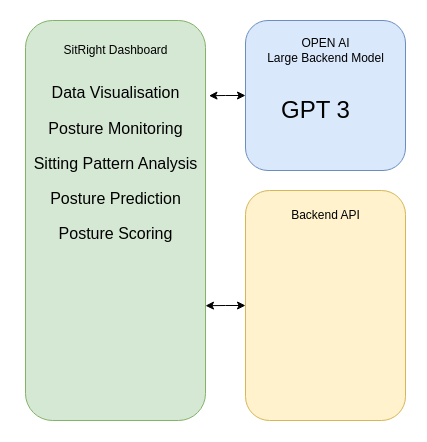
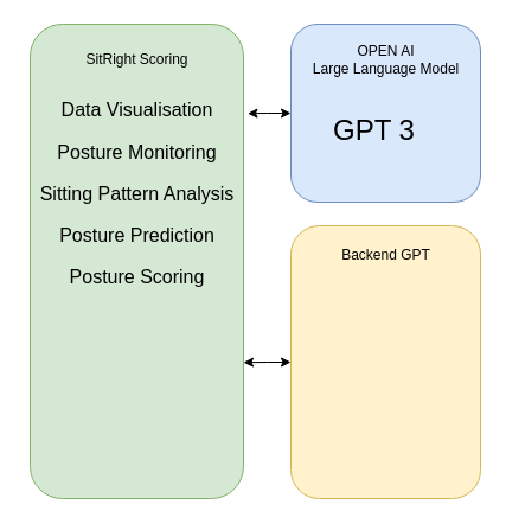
  <mxCell id="0" />
  <mxCell id="1" parent="0" />
  <mxCell id="2" value="" style="rounded=1;whiteSpace=wrap;html=1;fillColor=#d5e8d4;strokeColor=#82b366;" vertex="1" parent="1"><mxGeometry x="25" y="20" width="180" height="400" as="geometry" /></mxCell>
  <mxCell id="3" style="edgeStyle=orthogonalEdgeStyle;rounded=0;orthogonalLoop=1;jettySize=auto;html=1;startArrow=classic;startFill=1;entryX=0.992;entryY=0.126;entryDx=0;entryDy=0;entryPerimeter=0;" edge="1" parent="1" source="4" target="11"><mxGeometry relative="1" as="geometry"><mxPoint x="215" y="90" as="targetPoint" /></mxGeometry></mxCell>
  <mxCell id="4" value="" style="rounded=1;whiteSpace=wrap;html=1;fillColor=#dae8fc;strokeColor=#6c8ebf;" vertex="1" parent="1"><mxGeometry x="245" y="20" width="160" height="150" as="geometry" /></mxCell>
  <mxCell id="5" style="edgeStyle=orthogonalEdgeStyle;rounded=0;orthogonalLoop=1;jettySize=auto;html=1;startArrow=classic;startFill=1;entryX=1;entryY=0.713;entryDx=0;entryDy=0;entryPerimeter=0;" edge="1" parent="1" source="6" target="2"><mxGeometry relative="1" as="geometry" /></mxCell>
  <mxCell id="6" value="" style="rounded=1;whiteSpace=wrap;html=1;fillColor=#fff2cc;strokeColor=#d6b656;" vertex="1" parent="1"><mxGeometry x="245" y="190" width="160" height="230" as="geometry" /></mxCell>
- <mxCell id="7" value="Backend API" style="text;html=1;align=center;verticalAlign=middle;resizable=0;points=[];autosize=1;strokeColor=none;fillColor=none;" vertex="1" parent="1"><mxGeometry x="280" y="200" width="90" height="30" as="geometry" /></mxCell>
- <mxCell id="8" value="OPEN AI&lt;div&gt;Large Backend Model&lt;/div&gt;" style="text;html=1;align=center;verticalAlign=middle;resizable=0;points=[];autosize=1;strokeColor=none;fillColor=none;" vertex="1" parent="1"><mxGeometry x="250" y="30" width="150" height="40" as="geometry" /></mxCell>
+ <mxCell id="7" value="Backend GPT" style="text;html=1;align=center;verticalAlign=middle;resizable=0;points=[];autosize=1;strokeColor=none;fillColor=none;" vertex="1" parent="1"><mxGeometry x="280" y="200" width="90" height="30" as="geometry" /></mxCell>
+ <mxCell id="8" value="OPEN AI&lt;div&gt;Large Language Model&lt;/div&gt;" style="text;html=1;align=center;verticalAlign=middle;resizable=0;points=[];autosize=1;strokeColor=none;fillColor=none;" vertex="1" parent="1"><mxGeometry x="250" y="30" width="150" height="40" as="geometry" /></mxCell>
  <mxCell id="9" value="&lt;font style=&quot;font-size: 24px;&quot;&gt;GPT 3&lt;/font&gt;" style="text;html=1;align=center;verticalAlign=middle;resizable=0;points=[];autosize=1;strokeColor=none;fillColor=none;" vertex="1" parent="1"><mxGeometry x="270" y="90" width="90" height="40" as="geometry" /></mxCell>
- <mxCell id="10" value="SitRight Dashboard" style="text;html=1;align=center;verticalAlign=middle;resizable=0;points=[];autosize=1;strokeColor=none;fillColor=none;" vertex="1" parent="1"><mxGeometry x="50" y="35" width="130" height="30" as="geometry" /></mxCell>
+ <mxCell id="10" value="SitRight Scoring" style="text;html=1;align=center;verticalAlign=middle;resizable=0;points=[];autosize=1;strokeColor=none;fillColor=none;" vertex="1" parent="1"><mxGeometry x="50" y="35" width="130" height="30" as="geometry" /></mxCell>
  <mxCell id="11" value="&lt;div&gt;&lt;font style=&quot;font-size: 16px;&quot;&gt;&lt;span style=&quot;background-color: initial; line-height: 220%;&quot;&gt;Data Visualisation&lt;/span&gt;&lt;/font&gt;&lt;/div&gt;&lt;font style=&quot;font-size: 16px;&quot;&gt;&lt;span style=&quot;background-color: initial; line-height: 220%;&quot;&gt;Posture Monitoring&lt;/span&gt;&lt;br&gt;&lt;span style=&quot;background-color: initial; line-height: 220%;&quot;&gt;Sitting Pattern Analysis&lt;/span&gt;&lt;br&gt;&lt;span style=&quot;background-color: initial; line-height: 220%;&quot;&gt;Posture Prediction&lt;/span&gt;&lt;br&gt;&lt;span style=&quot;background-color: initial; line-height: 220%;&quot;&gt;Posture Scoring&lt;/span&gt;&lt;/font&gt;&lt;div&gt;&lt;br&gt;&lt;/div&gt;" style="text;html=1;align=center;verticalAlign=middle;resizable=0;points=[];autosize=1;strokeColor=none;fillColor=none;" vertex="1" parent="1"><mxGeometry x="20" y="70" width="190" height="200" as="geometry" /></mxCell>
